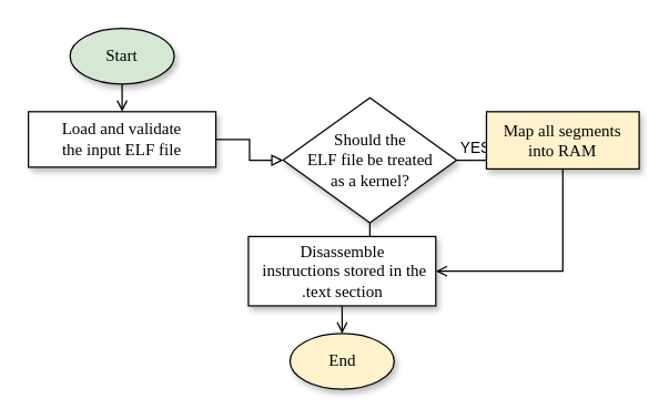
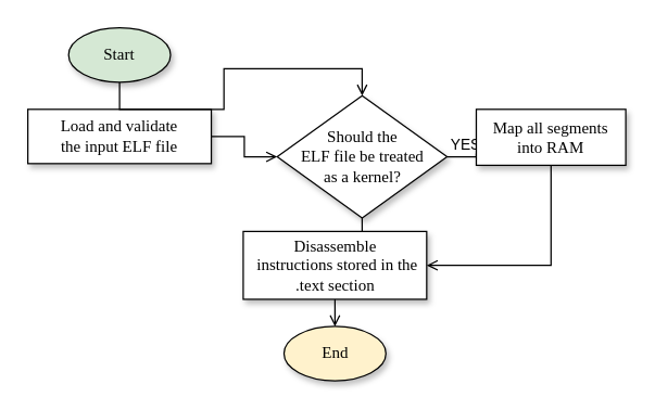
  <mxCell id="0" />
  <mxCell id="1" parent="0" />
  <mxCell id="2" style="edgeStyle=orthogonalEdgeStyle;rounded=0;orthogonalLoop=1;jettySize=auto;html=1;exitX=0.5;exitY=1;exitDx=0;exitDy=0;endArrow=open;endFill=0;" parent="1" source="6" target="14" edge="1"><mxGeometry relative="1" as="geometry" /></mxCell>
  <mxCell id="3" value="NO" style="edgeLabel;html=1;align=center;verticalAlign=middle;resizable=0;points=[];" parent="2" vertex="1" connectable="0"><mxGeometry x="0.304" y="-1" relative="1" as="geometry"><mxPoint x="-15" y="5" as="offset" /></mxGeometry></mxCell>
  <mxCell id="4" style="edgeStyle=orthogonalEdgeStyle;rounded=0;orthogonalLoop=1;jettySize=auto;html=1;exitX=1;exitY=0.5;exitDx=0;exitDy=0;entryX=0;entryY=0.5;entryDx=0;entryDy=0;endArrow=open;endFill=0;" parent="1" source="6" target="10" edge="1"><mxGeometry relative="1" as="geometry" /></mxCell>
  <mxCell id="5" value="YES" style="edgeLabel;html=1;align=center;verticalAlign=middle;resizable=0;points=[];" parent="4" vertex="1" connectable="0"><mxGeometry x="-0.263" y="-1" relative="1" as="geometry"><mxPoint y="-11" as="offset" /></mxGeometry></mxCell>
  <mxCell id="6" value="Should the &lt;br&gt;ELF file be treated &lt;br&gt;as a kernel?" style="rhombus;whiteSpace=wrap;html=1;fontFamily=Computer Modern;shadow=1;" parent="1" vertex="1"><mxGeometry x="203.5" y="70" width="125" height="90" as="geometry" /></mxCell>
- <mxCell id="7" style="edgeStyle=orthogonalEdgeStyle;rounded=0;orthogonalLoop=1;jettySize=auto;html=1;exitX=1;exitY=0.5;exitDx=0;exitDy=0;entryX=0;entryY=0.5;entryDx=0;entryDy=0;endArrow=block;endFill=0;" parent="1" source="8" target="6" edge="1"><mxGeometry relative="1" as="geometry" /></mxCell>
+ <mxCell id="7" style="edgeStyle=orthogonalEdgeStyle;rounded=0;orthogonalLoop=1;jettySize=auto;html=1;exitX=1;exitY=0.5;exitDx=0;exitDy=0;entryX=0;entryY=0.5;entryDx=0;entryDy=0;endArrow=open;endFill=0;" parent="1" source="8" target="6" edge="1"><mxGeometry relative="1" as="geometry" /></mxCell>
  <mxCell id="8" value="Load and validate &lt;br&gt;the input ELF file" style="rounded=0;whiteSpace=wrap;html=1;fontFamily=Computer Modern;shadow=1;" parent="1" vertex="1"><mxGeometry x="20" y="80" width="135" height="40" as="geometry" /></mxCell>
  <mxCell id="9" style="edgeStyle=orthogonalEdgeStyle;rounded=0;orthogonalLoop=1;jettySize=auto;html=1;exitX=0.5;exitY=1;exitDx=0;exitDy=0;entryX=1;entryY=0.5;entryDx=0;entryDy=0;endArrow=open;endFill=0;" parent="1" source="10" target="14" edge="1"><mxGeometry relative="1" as="geometry" /></mxCell>
- <mxCell id="10" value="Map all segments&lt;br&gt;&amp;nbsp;into RAM&amp;nbsp;" style="rounded=0;whiteSpace=wrap;html=1;fontFamily=Computer Modern;shadow=1;fillColor=#fff2cc;" parent="1" vertex="1"><mxGeometry x="350" y="80" width="110" height="41.25" as="geometry" /></mxCell>
- <mxCell id="11" style="edgeStyle=orthogonalEdgeStyle;rounded=0;orthogonalLoop=1;jettySize=auto;html=1;exitX=0.5;exitY=1;exitDx=0;exitDy=0;entryX=0.5;entryY=0;entryDx=0;entryDy=0;endArrow=open;endFill=0;" parent="1" source="12" target="8" edge="1"><mxGeometry relative="1" as="geometry" /></mxCell>
+ <mxCell id="10" value="Map all segments&lt;br&gt;&amp;nbsp;into RAM&amp;nbsp;" style="rounded=0;whiteSpace=wrap;html=1;fontFamily=Computer Modern;shadow=1;" parent="1" vertex="1"><mxGeometry x="350" y="80" width="110" height="41.25" as="geometry" /></mxCell>
+ <mxCell id="11" style="edgeStyle=orthogonalEdgeStyle;rounded=0;orthogonalLoop=1;jettySize=auto;html=1;exitX=0.5;exitY=1;exitDx=0;exitDy=0;endArrow=open;endFill=0;" parent="1" source="12" target="6" edge="1"><mxGeometry relative="1" as="geometry" /></mxCell>
  <mxCell id="12" value="Start" style="ellipse;whiteSpace=wrap;html=1;fontFamily=Computer Modern;shadow=1;fillColor=#d5e8d4;" parent="1" vertex="1"><mxGeometry x="50" y="20" width="75" height="40" as="geometry" /></mxCell>
  <mxCell id="13" style="edgeStyle=orthogonalEdgeStyle;rounded=0;orthogonalLoop=1;jettySize=auto;html=1;exitX=0.5;exitY=1;exitDx=0;exitDy=0;entryX=0.5;entryY=0;entryDx=0;entryDy=0;endArrow=open;endFill=0;" parent="1" source="14" target="15" edge="1"><mxGeometry relative="1" as="geometry" /></mxCell>
  <mxCell id="14" value="Disassemble&lt;br&gt;&amp;nbsp;instructions stored in the .text section" style="rounded=0;whiteSpace=wrap;html=1;fontFamily=Computer Modern;shadow=1;" parent="1" vertex="1"><mxGeometry x="178.5" y="170" width="135" height="50" as="geometry" /></mxCell>
  <mxCell id="15" value="End" style="ellipse;whiteSpace=wrap;html=1;fontFamily=Computer Modern;shadow=1;fillColor=#fff2cc;" parent="1" vertex="1"><mxGeometry x="208.5" y="240" width="75" height="40" as="geometry" /></mxCell>
